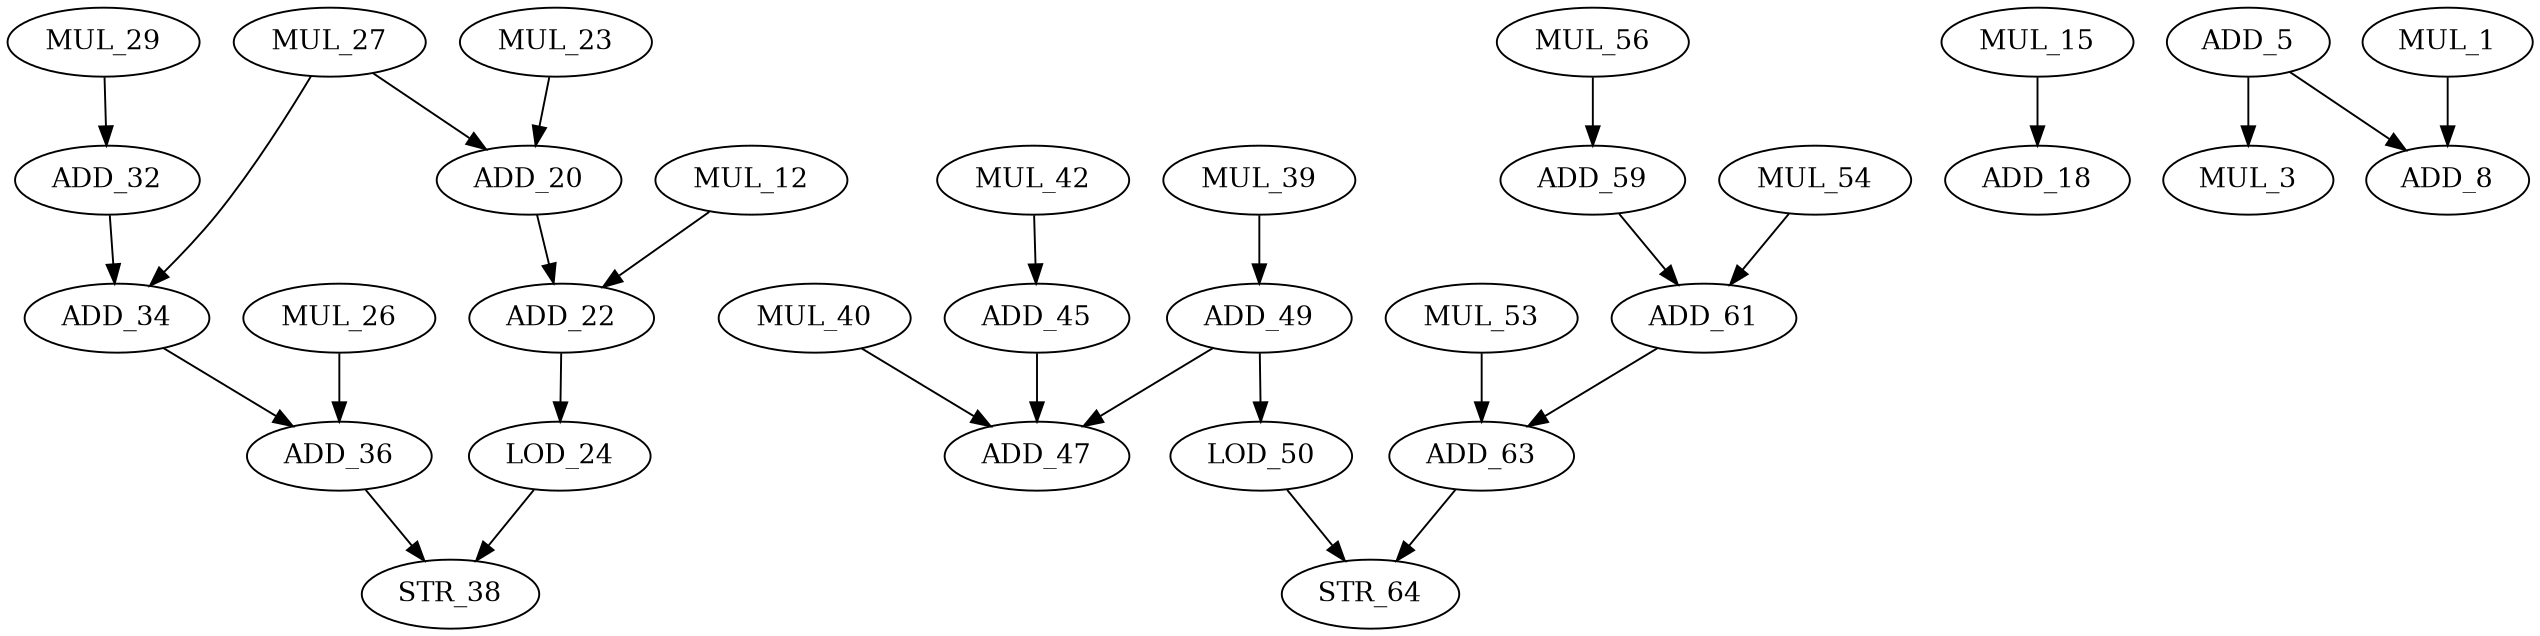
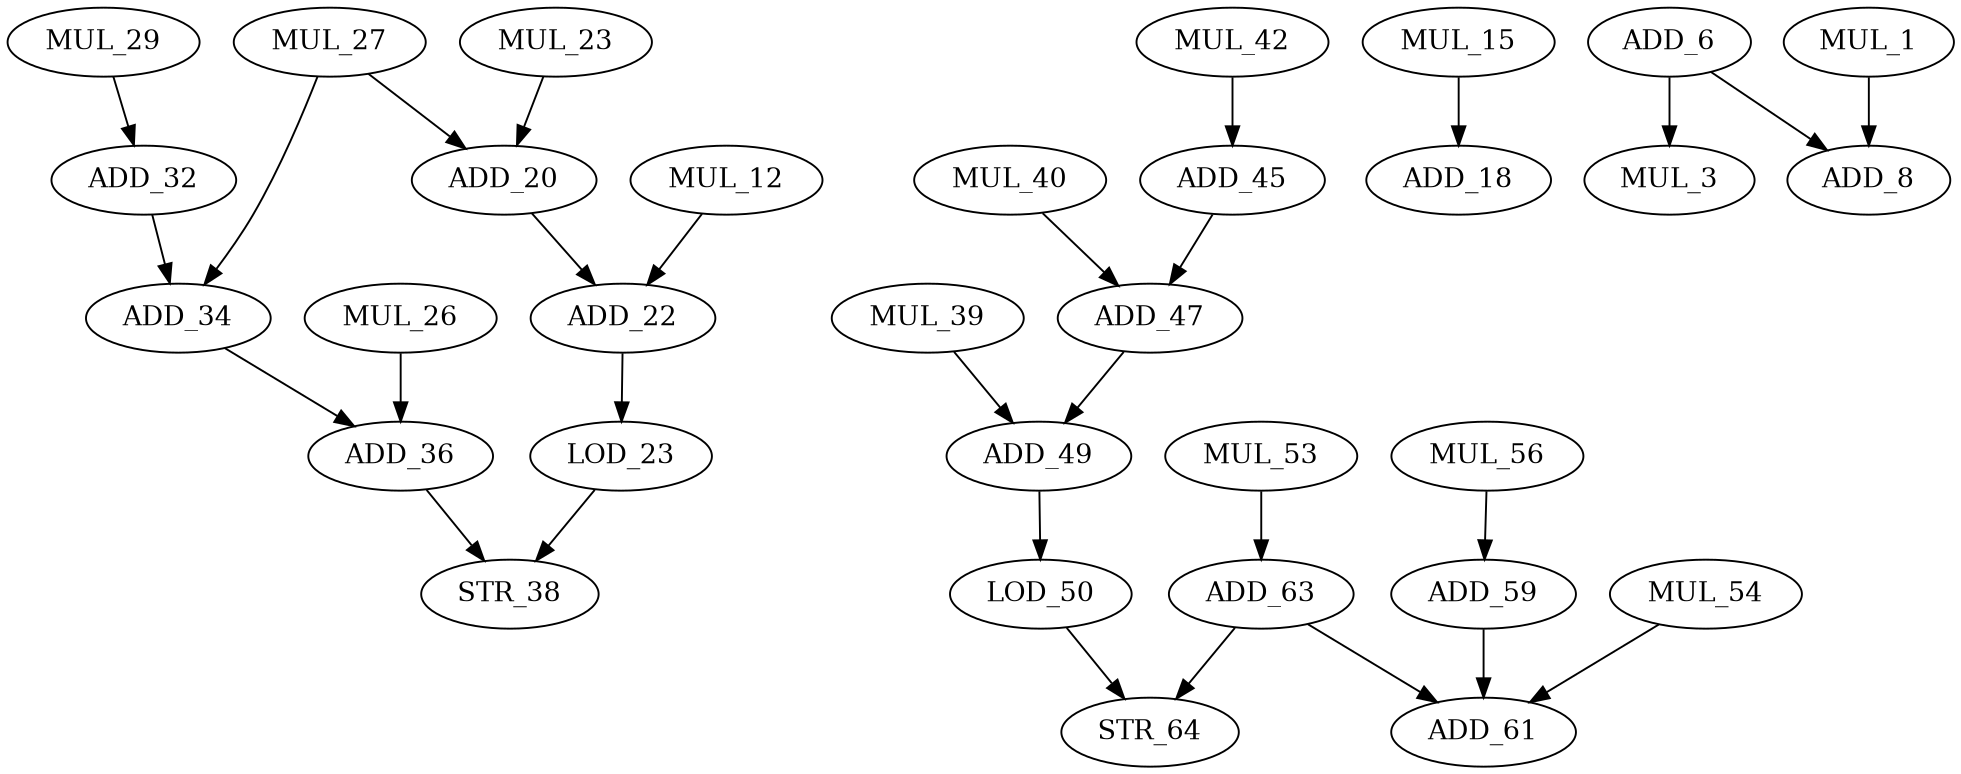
  digraph {
    n1 [label=ADD_22]
-   n2 [label=LOD_24]
+   n2 [label=LOD_23]
    n3 [label=STR_38]
    n4 [label=ADD_61]
    n5 [label=ADD_63]
    n6 [label=STR_64]
    n7 [label=ADD_49]
    n8 [label=LOD_50]
    n9 [label=ADD_36]
    n10 [label=ADD_18]
    n11 [label=ADD_20]
    n12 [label=MUL_26]
    n13 [label=ADD_34]
    n14 [label=ADD_59]
    n15 [label=MUL_3]
-   n16 [label=ADD_5]
+   n16 [label=ADD_6]
    n17 [label=ADD_8]
    n18 [label=MUL_15]
    n19 [label=ADD_32]
    n20 [label=MUL_39]
    n21 [label=MUL_56]
    n22 [label=MUL_40]
    n23 [label=ADD_47]
    n24 [label=MUL_29]
    n25 [label=MUL_23]
    n26 [label=ADD_45]
    n27 [label=MUL_54]
    n28 [label=MUL_1]
    n29 [label=MUL_12]
    n30 [label=MUL_53]
    n31 [label=MUL_27]
    n32 [label=MUL_42]
    n1 -> n2
    n2 -> n3
-   n4 -> n5
+   n5 -> n4
    n5 -> n6
    n7 -> n8
    n8 -> n6
    n9 -> n3
    n11 -> n1
    n12 -> n9
    n13 -> n9
    n14 -> n4
    n16 -> n15
    n16 -> n17
    n18 -> n10
    n19 -> n13
    n20 -> n7
    n21 -> n14
    n22 -> n23
-   n7 -> n23
+   n23 -> n7
    n24 -> n19
    n25 -> n11
    n26 -> n23
    n27 -> n4
    n28 -> n17
    n29 -> n1
    n30 -> n5
    n31 -> n11
    n31 -> n13
    n32 -> n26
  }
